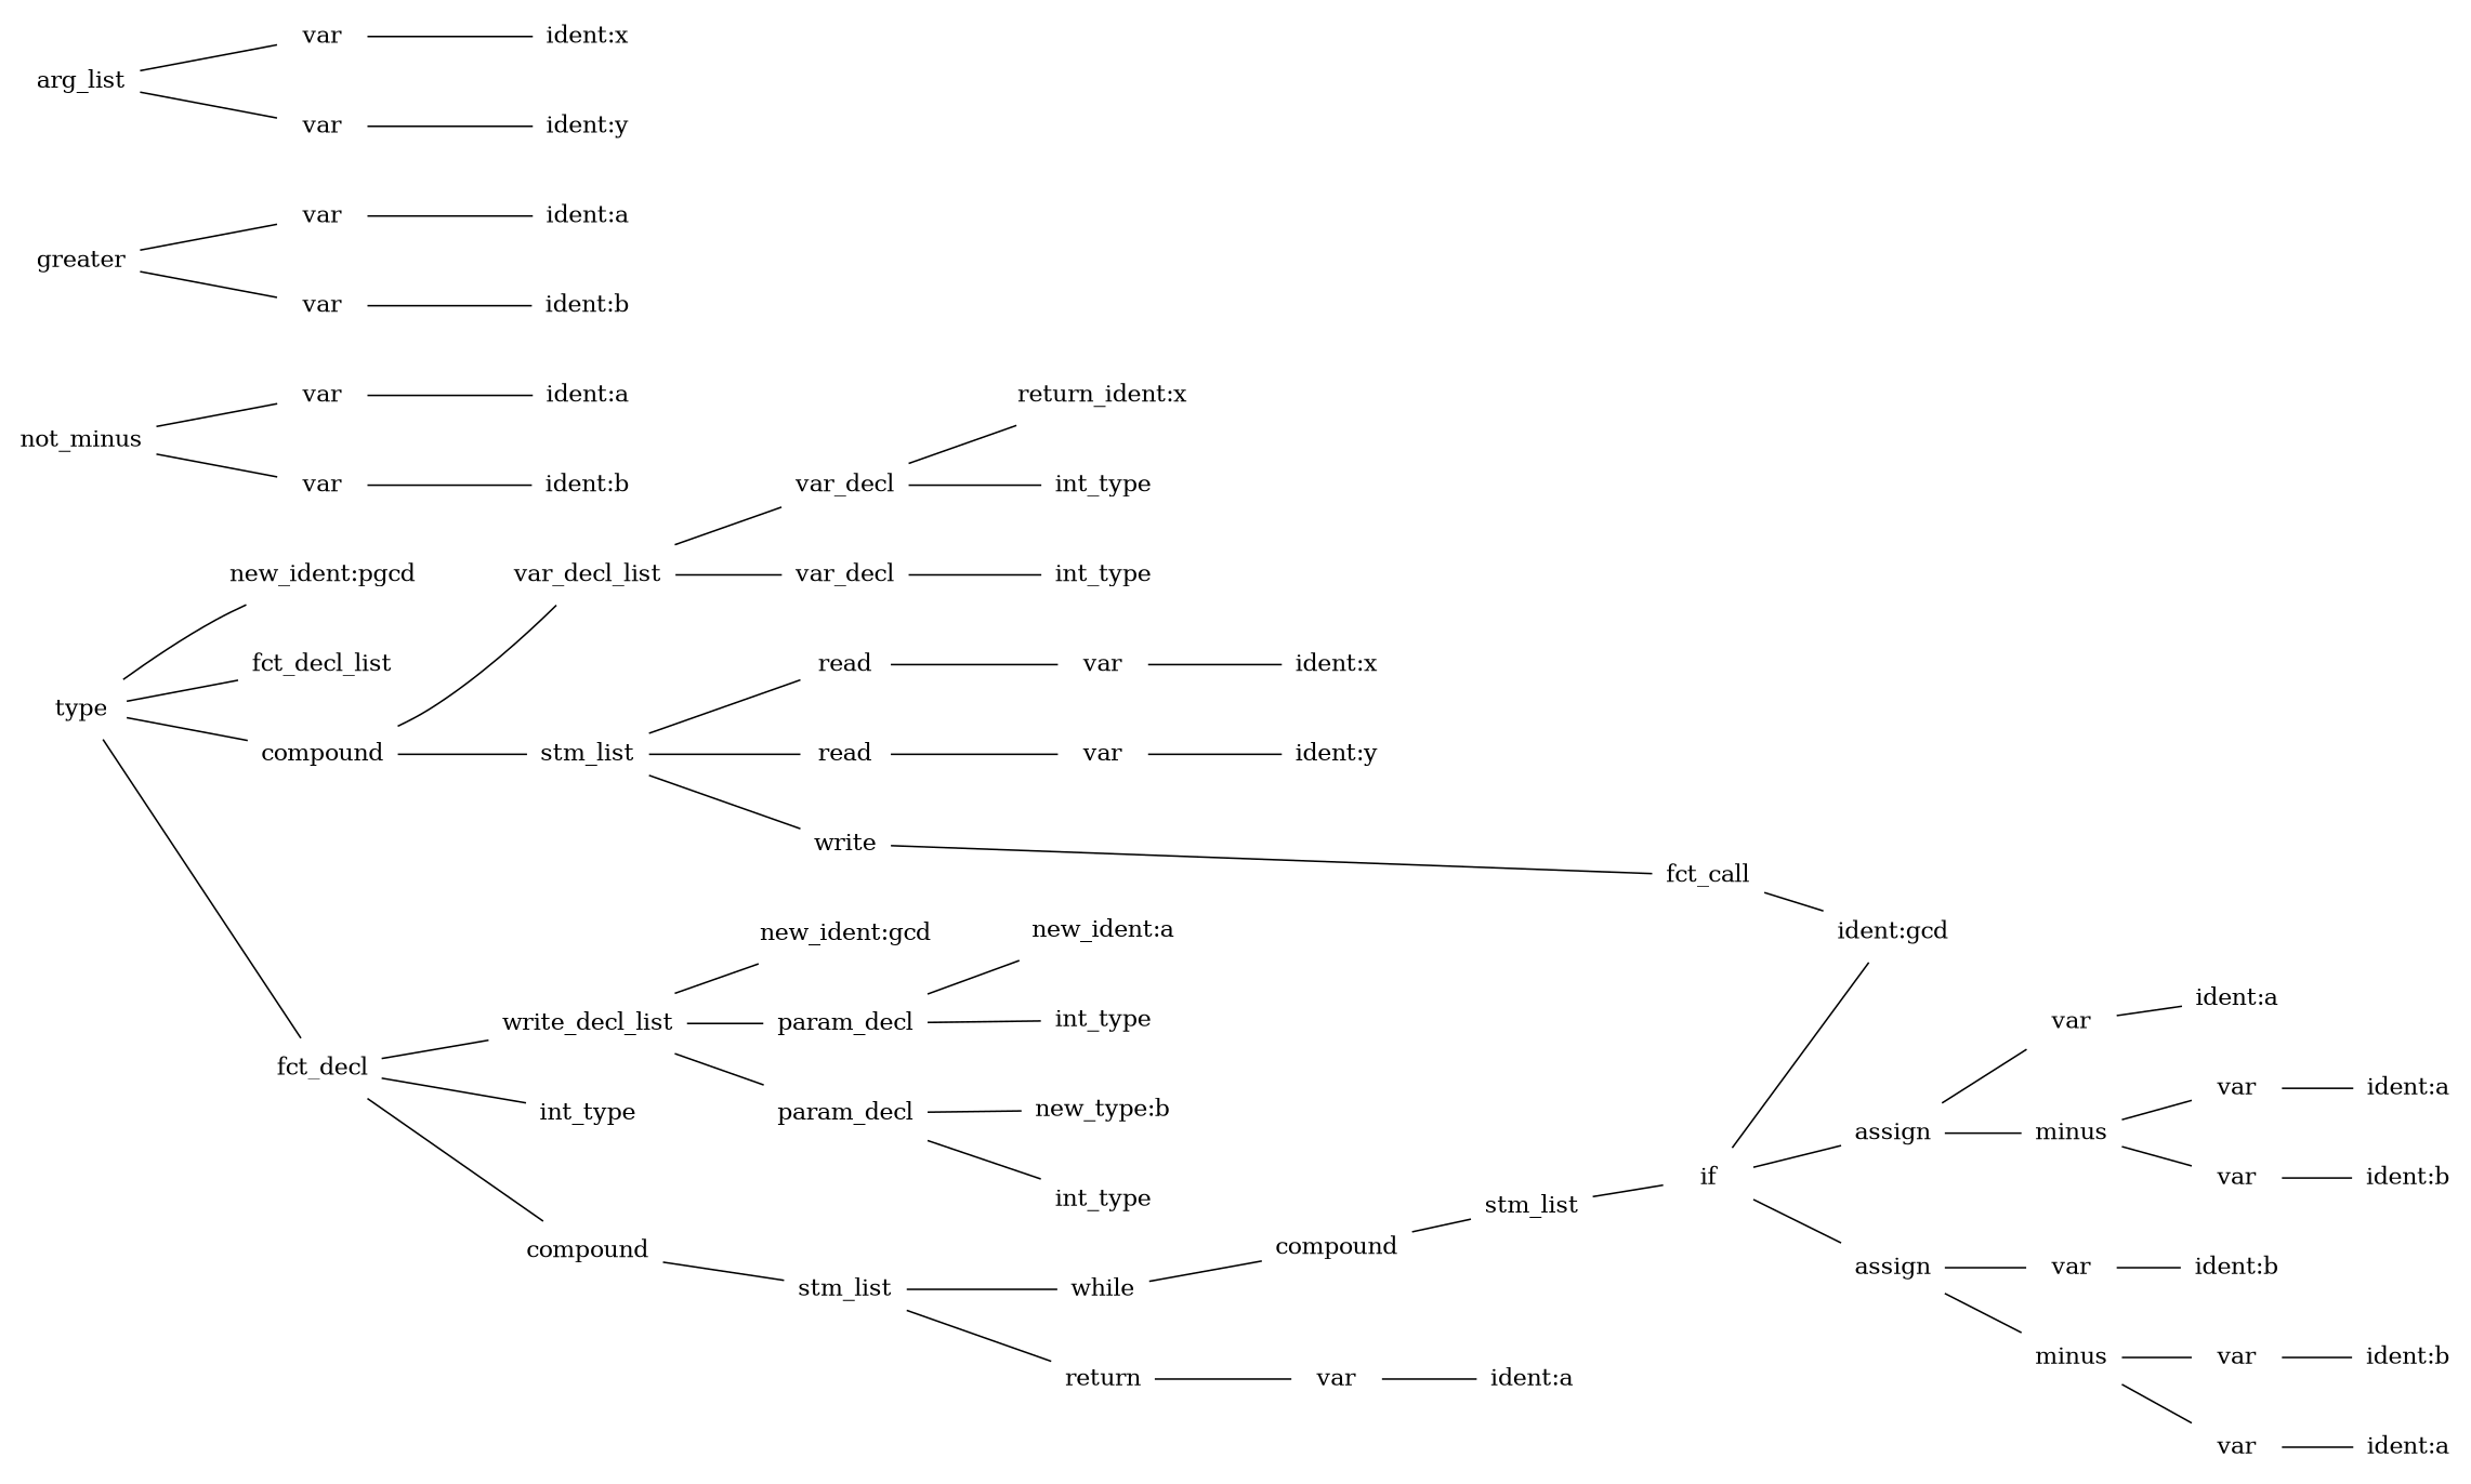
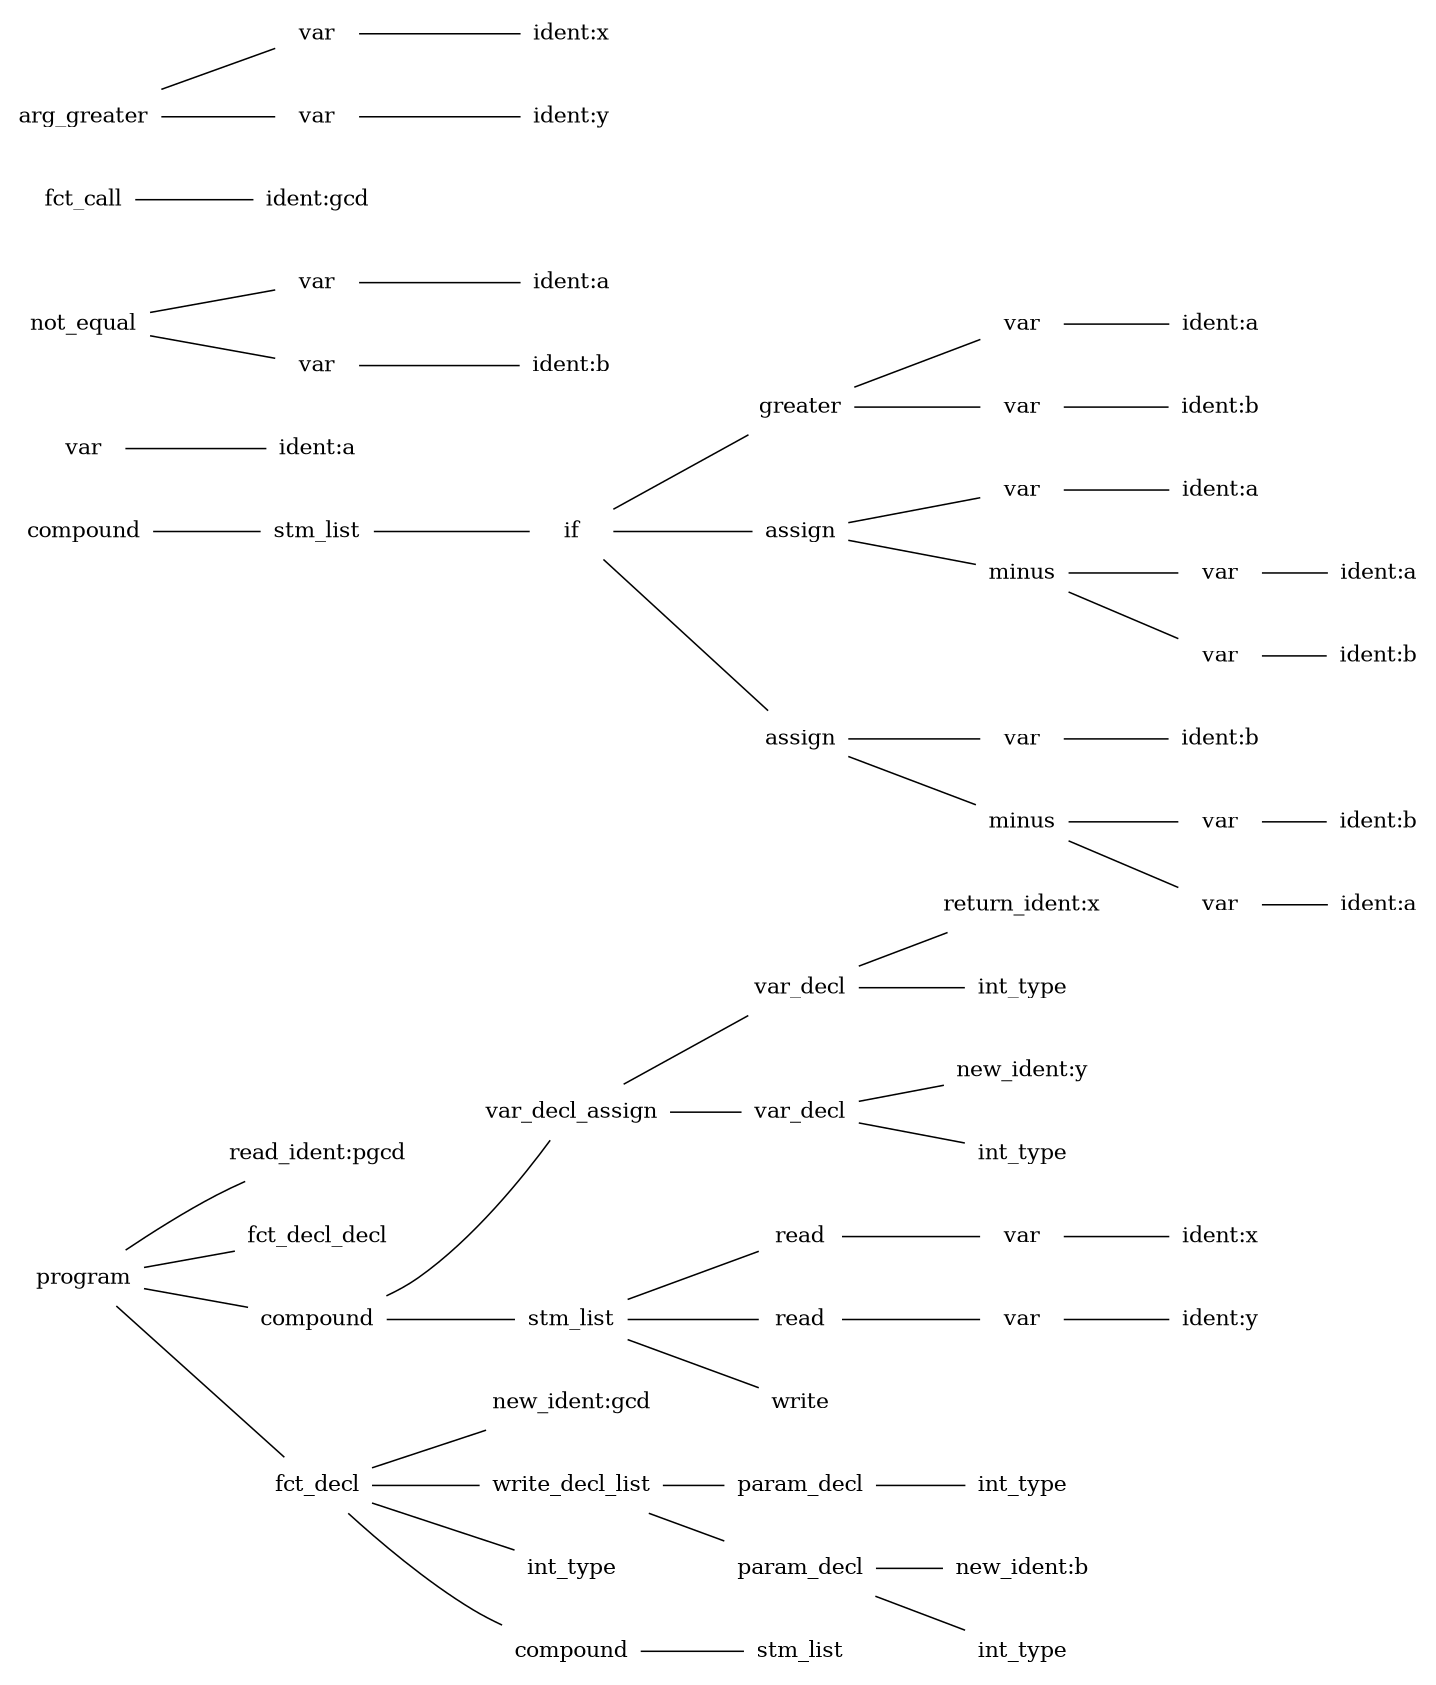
  digraph {
    rankdir=LR
    node [shape=plaintext]
    edge [dir=none]
-   n1 [label=type]
-   n2 [label="new_ident:pgcd"]
-   n3 [label=fct_decl_list]
+   n1 [label=program]
+   n2 [label="read_ident:pgcd"]
+   n3 [label=fct_decl_decl]
    n4 [label=compound]
    n5 [label=fct_decl]
-   n6 [label=var_decl_list]
+   n6 [label=var_decl_assign]
    n7 [label=stm_list]
    n8 [label="new_ident:gcd"]
    n9 [label=write_decl_list]
    n10 [label=int_type]
    n11 [label=compound]
    n12 [label=param_decl]
    n13 [label=param_decl]
    n14 [label=stm_list]
-   n15 [label="new_ident:a"]
    n16 [label=int_type]
-   n17 [label="new_type:b"]
+   n17 [label="new_ident:b"]
    n18 [label=int_type]
-   n19 [label=while]
-   n20 [label=return]
    n21 [label=compound]
    n22 [label=var]
-   n23 [label=not_minus]
+   n23 [label=not_equal]
    n24 [label=var]
    n25 [label=var]
    n26 [label=stm_list]
    n27 [label="ident:a"]
    n28 [label="ident:b"]
    n29 [label=if]
    n30 [label=greater]
    n31 [label=assign]
    n32 [label=assign]
    n33 [label=var]
    n34 [label=var]
    n35 [label=var]
    n36 [label=minus]
    n37 [label=var]
    n38 [label=minus]
    n39 [label="ident:a"]
    n40 [label="ident:b"]
    n41 [label="ident:a"]
    n42 [label=var]
    n43 [label=var]
    n44 [label="ident:a"]
    n45 [label="ident:b"]
    n46 [label="ident:b"]
    n47 [label=var]
    n48 [label=var]
    n49 [label="ident:b"]
    n50 [label="ident:a"]
    n51 [label="ident:a"]
    n52 [label=var_decl]
    n53 [label=var_decl]
    n54 [label=read]
    n55 [label=read]
    n56 [label=write]
    n57 [label="return_ident:x"]
    n58 [label=int_type]
+   n59 [label="new_ident:y"]
    n60 [label=int_type]
    n61 [label=var]
    n62 [label=var]
    n63 [label=fct_call]
    n64 [label="ident:x"]
    n65 [label="ident:y"]
    n66 [label="ident:gcd"]
-   n67 [label=arg_list]
+   n67 [label=arg_greater]
    n68 [label=var]
    n69 [label=var]
    n70 [label="ident:x"]
    n71 [label="ident:y"]
    n1 -> n2
    n1 -> n3
    n1 -> n4
    n1 -> n5
    n4 -> n6
    n4 -> n7
-   n9 -> n8
+   n5 -> n8
    n5 -> n9
    n5 -> n10
    n5 -> n11
    n6 -> n52
    n6 -> n53
    n7 -> n54
    n7 -> n55
    n7 -> n56
    n9 -> n12
    n9 -> n13
    n11 -> n14
-   n12 -> n15
    n12 -> n16
    n13 -> n17
    n13 -> n18
-   n14 -> n19
-   n14 -> n20
-   n19 -> n21
-   n20 -> n22
    n21 -> n26
    n22 -> n51
    n23 -> n24
    n23 -> n25
    n24 -> n27
    n25 -> n28
    n26 -> n29
-   n29 -> n66
+   n29 -> n30
    n29 -> n31
    n29 -> n32
    n30 -> n33
    n30 -> n34
    n31 -> n35
    n31 -> n36
    n32 -> n37
    n32 -> n38
    n33 -> n39
    n34 -> n40
    n35 -> n41
    n36 -> n42
    n36 -> n43
    n37 -> n46
    n38 -> n47
    n38 -> n48
    n42 -> n44
    n43 -> n45
    n47 -> n49
    n48 -> n50
    n52 -> n57
    n52 -> n58
+   n53 -> n59
    n53 -> n60
    n54 -> n61
    n55 -> n62
-   n56 -> n63
    n61 -> n64
    n62 -> n65
    n63 -> n66
    n67 -> n68
    n67 -> n69
    n68 -> n70
    n69 -> n71
  }
